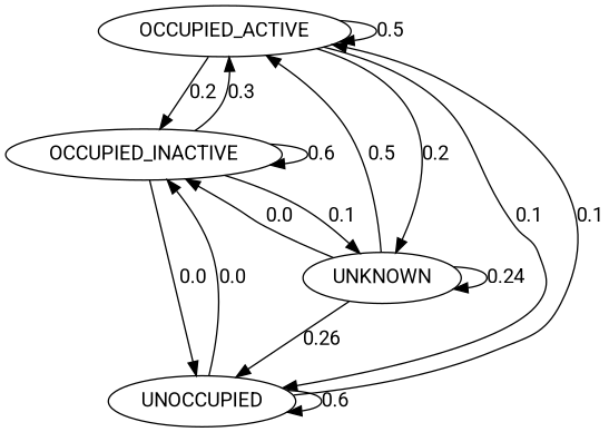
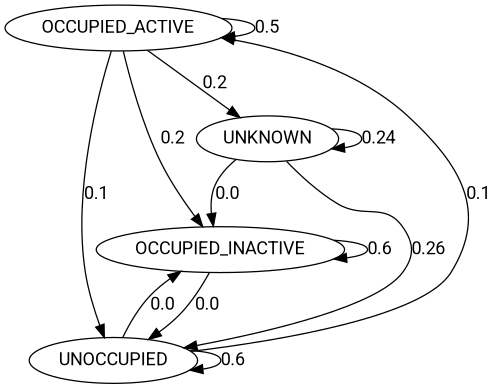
  digraph {
    fontname=Roboto
    node [fontname=Roboto]
    edge [fontname=Roboto weight=0.1]
    OCCUPIED_ACTIVE
    OCCUPIED_INACTIVE
    UNOCCUPIED
    UNKNOWN
    OCCUPIED_ACTIVE -> OCCUPIED_ACTIVE [label=0.5 weight=0.5]
    OCCUPIED_ACTIVE -> OCCUPIED_INACTIVE [label=0.2 weight=0.2]
    OCCUPIED_ACTIVE -> UNOCCUPIED [label=0.1]
    OCCUPIED_ACTIVE -> UNKNOWN [label=0.2 weight=0.2]
-   OCCUPIED_INACTIVE -> OCCUPIED_ACTIVE [label=0.3 weight=0.3]
    OCCUPIED_INACTIVE -> OCCUPIED_INACTIVE [label=0.6 weight=0.6]
    OCCUPIED_INACTIVE -> UNOCCUPIED [label=0.0 weight=0.0]
-   OCCUPIED_INACTIVE -> UNKNOWN [label=0.1]
    UNOCCUPIED -> OCCUPIED_ACTIVE [label=0.1]
    UNOCCUPIED -> OCCUPIED_INACTIVE [label=0.0 weight=0.0]
    UNOCCUPIED -> UNOCCUPIED [label=0.6 weight=0.6]
-   UNKNOWN -> OCCUPIED_ACTIVE [label=0.5 weight=0.5]
    UNKNOWN -> OCCUPIED_INACTIVE [label=0.0 weight=0.0]
    UNKNOWN -> UNOCCUPIED [label=0.26 weight=0.26]
    UNKNOWN -> UNKNOWN [label=0.24 weight=0.24]
  }
